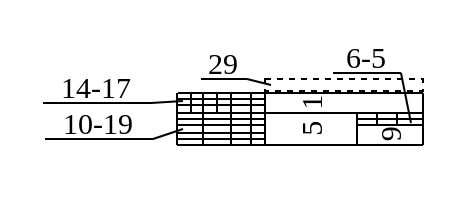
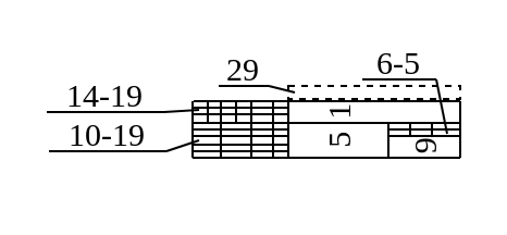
  <mxCell id="0" />
  <mxCell id="1" parent="0" />
  <mxCell id="2" value="" style="rounded=0;whiteSpace=wrap;html=1;fontSize=15;noLabel=1;fontColor=none;strokeColor=none;" vertex="1" parent="1"><mxGeometry x="99" y="24" width="24" height="18" as="geometry" /></mxCell>
  <mxCell id="3" value="" style="rounded=0;whiteSpace=wrap;html=1;fontSize=15;noLabel=1;fontColor=none;strokeColor=none;" parent="1" vertex="1"><mxGeometry x="20" y="37" width="52" height="34" as="geometry" /></mxCell>
  <mxCell id="4" value="" style="rounded=0;whiteSpace=wrap;html=1;fontSize=15;noLabel=1;fontColor=none;strokeColor=none;" parent="1" vertex="1"><mxGeometry x="169" y="22" width="28" height="22" as="geometry" /></mxCell>
  <mxCell id="5" value="" style="endArrow=none;html=1;fontSize=15;" parent="1" edge="1"><mxGeometry width="50" height="50" relative="1" as="geometry"><mxPoint x="88" y="72" as="sourcePoint" /><mxPoint x="88" y="46" as="targetPoint" /></mxGeometry></mxCell>
  <mxCell id="6" value="" style="endArrow=none;html=1;fontSize=15;" parent="1" edge="1"><mxGeometry width="50" height="50" relative="1" as="geometry"><mxPoint x="88" y="72" as="sourcePoint" /><mxPoint x="211" y="72" as="targetPoint" /></mxGeometry></mxCell>
  <mxCell id="7" value="" style="endArrow=none;html=1;fontSize=15;" parent="1" edge="1"><mxGeometry width="50" height="50" relative="1" as="geometry"><mxPoint x="211" y="72" as="sourcePoint" /><mxPoint x="211" y="46" as="targetPoint" /></mxGeometry></mxCell>
  <mxCell id="8" value="" style="endArrow=none;html=1;fontSize=15;" parent="1" edge="1"><mxGeometry width="50" height="50" relative="1" as="geometry"><mxPoint x="95" y="56" as="sourcePoint" /><mxPoint x="95" y="46" as="targetPoint" /></mxGeometry></mxCell>
  <mxCell id="9" value="" style="endArrow=none;html=1;fontSize=15;" parent="1" edge="1"><mxGeometry width="50" height="50" relative="1" as="geometry"><mxPoint x="101" y="71.67" as="sourcePoint" /><mxPoint x="101" y="46" as="targetPoint" /></mxGeometry></mxCell>
  <mxCell id="10" value="" style="endArrow=none;html=1;fontSize=15;" parent="1" edge="1"><mxGeometry width="50" height="50" relative="1" as="geometry"><mxPoint x="108" y="56" as="sourcePoint" /><mxPoint x="108" y="46" as="targetPoint" /></mxGeometry></mxCell>
  <mxCell id="11" value="" style="endArrow=none;html=1;fontSize=15;" parent="1" edge="1"><mxGeometry width="50" height="50" relative="1" as="geometry"><mxPoint x="115" y="71.67" as="sourcePoint" /><mxPoint x="115" y="46" as="targetPoint" /></mxGeometry></mxCell>
  <mxCell id="12" value="" style="endArrow=none;html=1;fontSize=15;" parent="1" edge="1"><mxGeometry width="50" height="50" relative="1" as="geometry"><mxPoint x="125" y="71.67" as="sourcePoint" /><mxPoint x="125" y="46" as="targetPoint" /></mxGeometry></mxCell>
  <mxCell id="13" value="" style="endArrow=none;html=1;fontSize=15;" parent="1" edge="1"><mxGeometry width="50" height="50" relative="1" as="geometry"><mxPoint x="132" y="71.67" as="sourcePoint" /><mxPoint x="132" y="46" as="targetPoint" /></mxGeometry></mxCell>
  <mxCell id="14" value="" style="endArrow=none;html=1;fontSize=15;" parent="1" edge="1"><mxGeometry width="50" height="50" relative="1" as="geometry"><mxPoint x="88" y="52" as="sourcePoint" /><mxPoint x="132" y="52" as="targetPoint" /></mxGeometry></mxCell>
  <mxCell id="15" value="" style="endArrow=none;html=1;fontSize=15;" parent="1" edge="1"><mxGeometry width="50" height="50" relative="1" as="geometry"><mxPoint x="88" y="62" as="sourcePoint" /><mxPoint x="132" y="62" as="targetPoint" /></mxGeometry></mxCell>
  <mxCell id="16" value="" style="endArrow=none;html=1;fontSize=15;" parent="1" edge="1"><mxGeometry width="50" height="50" relative="1" as="geometry"><mxPoint x="178" y="71.67" as="sourcePoint" /><mxPoint x="178" y="56" as="targetPoint" /></mxGeometry></mxCell>
  <mxCell id="17" value="" style="endArrow=none;html=1;fontSize=15;" parent="1" edge="1"><mxGeometry width="50" height="50" relative="1" as="geometry"><mxPoint x="188" y="61.67" as="sourcePoint" /><mxPoint x="188" y="56" as="targetPoint" /></mxGeometry></mxCell>
  <mxCell id="18" value="" style="endArrow=none;html=1;fontSize=15;" parent="1" edge="1"><mxGeometry width="50" height="50" relative="1" as="geometry"><mxPoint x="198" y="61.67" as="sourcePoint" /><mxPoint x="198" y="56" as="targetPoint" /></mxGeometry></mxCell>
  <mxCell id="19" value="" style="endArrow=none;html=1;fontSize=15;" parent="1" edge="1"><mxGeometry width="50" height="50" relative="1" as="geometry"><mxPoint x="88.54" y="46" as="sourcePoint" /><mxPoint x="211" y="46" as="targetPoint" /></mxGeometry></mxCell>
  <mxCell id="20" value="" style="endArrow=none;html=1;fontSize=15;" parent="1" edge="1"><mxGeometry width="50" height="50" relative="1" as="geometry"><mxPoint x="88" y="49" as="sourcePoint" /><mxPoint x="132" y="49" as="targetPoint" /></mxGeometry></mxCell>
  <mxCell id="21" value="" style="endArrow=none;html=1;fontSize=15;" parent="1" edge="1"><mxGeometry width="50" height="50" relative="1" as="geometry"><mxPoint x="88" y="56" as="sourcePoint" /><mxPoint x="211" y="56" as="targetPoint" /></mxGeometry></mxCell>
  <mxCell id="22" value="" style="endArrow=none;html=1;fontSize=15;" parent="1" edge="1"><mxGeometry width="50" height="50" relative="1" as="geometry"><mxPoint x="88" y="59" as="sourcePoint" /><mxPoint x="132" y="59" as="targetPoint" /></mxGeometry></mxCell>
  <mxCell id="23" value="" style="endArrow=none;html=1;fontSize=15;" parent="1" edge="1"><mxGeometry width="50" height="50" relative="1" as="geometry"><mxPoint x="88" y="66" as="sourcePoint" /><mxPoint x="132" y="66" as="targetPoint" /></mxGeometry></mxCell>
  <mxCell id="24" value="" style="endArrow=none;html=1;fontSize=15;" parent="1" edge="1"><mxGeometry width="50" height="50" relative="1" as="geometry"><mxPoint x="88" y="69" as="sourcePoint" /><mxPoint x="132" y="69" as="targetPoint" /></mxGeometry></mxCell>
  <mxCell id="25" value="&lt;font face=&quot;Verdana&quot; style=&quot;font-size: 15px;&quot;&gt;5&lt;/font&gt;" style="text;html=1;strokeColor=none;fillColor=none;align=center;verticalAlign=middle;whiteSpace=wrap;rounded=0;fontSize=15;rotation=-90;" parent="1" vertex="1"><mxGeometry x="148.13" y="42.38" width="14" height="43.25" as="geometry" /></mxCell>
  <mxCell id="26" value="&lt;font face=&quot;Verdana&quot; style=&quot;font-size: 15px;&quot;&gt;9&lt;/font&gt;" style="text;html=1;strokeColor=none;fillColor=none;align=center;verticalAlign=middle;whiteSpace=wrap;rounded=0;fontSize=15;rotation=-90;" parent="1" vertex="1"><mxGeometry x="189.75" y="50.21" width="9.39" height="33.37" as="geometry" /></mxCell>
- <mxCell id="27" value="&lt;font face=&quot;Verdana&quot; style=&quot;font-size: 15px;&quot;&gt;14-17&lt;/font&gt;" style="text;html=1;strokeColor=none;fillColor=none;align=center;verticalAlign=middle;whiteSpace=wrap;rounded=0;fontSize=15;" parent="1" vertex="1"><mxGeometry x="21" y="35" width="54" height="16" as="geometry" /></mxCell>
+ <mxCell id="27" value="&lt;font face=&quot;Verdana&quot; style=&quot;font-size: 15px;&quot;&gt;14-19&lt;/font&gt;" style="text;html=1;strokeColor=none;fillColor=none;align=center;verticalAlign=middle;whiteSpace=wrap;rounded=0;fontSize=15;" parent="1" vertex="1"><mxGeometry x="21" y="35" width="54" height="16" as="geometry" /></mxCell>
  <mxCell id="28" value="" style="endArrow=none;html=1;fontSize=15;entryX=0;entryY=1;entryDx=0;entryDy=0;exitX=1;exitY=1;exitDx=0;exitDy=0;" parent="1" source="27" target="27" edge="1"><mxGeometry width="50" height="50" relative="1" as="geometry"><mxPoint x="-26" y="44" as="sourcePoint" /><mxPoint x="24" y="-6" as="targetPoint" /></mxGeometry></mxCell>
  <mxCell id="29" value="" style="endArrow=none;html=1;fontSize=15;entryX=1;entryY=1;entryDx=0;entryDy=0;" parent="1" target="27" edge="1"><mxGeometry width="50" height="50" relative="1" as="geometry"><mxPoint x="91" y="50" as="sourcePoint" /><mxPoint x="67" y="47" as="targetPoint" /></mxGeometry></mxCell>
  <mxCell id="30" value="&lt;font face=&quot;Verdana&quot; style=&quot;font-size: 15px;&quot;&gt;10-19&lt;/font&gt;" style="text;html=1;strokeColor=none;fillColor=none;align=center;verticalAlign=middle;whiteSpace=wrap;rounded=0;fontSize=15;" parent="1" vertex="1"><mxGeometry x="22" y="53" width="54" height="16" as="geometry" /></mxCell>
  <mxCell id="31" value="" style="endArrow=none;html=1;fontSize=15;entryX=0;entryY=1;entryDx=0;entryDy=0;exitX=1;exitY=1;exitDx=0;exitDy=0;" parent="1" source="30" target="30" edge="1"><mxGeometry width="50" height="50" relative="1" as="geometry"><mxPoint x="-26" y="62.34" as="sourcePoint" /><mxPoint x="24" y="12.34" as="targetPoint" /></mxGeometry></mxCell>
  <mxCell id="32" value="" style="endArrow=none;html=1;fontSize=15;entryX=1;entryY=1;entryDx=0;entryDy=0;" parent="1" target="30" edge="1"><mxGeometry width="50" height="50" relative="1" as="geometry"><mxPoint x="91" y="64" as="sourcePoint" /><mxPoint x="67" y="65.34" as="targetPoint" /></mxGeometry></mxCell>
  <mxCell id="33" value="" style="endArrow=none;html=1;fontSize=15;" parent="1" edge="1"><mxGeometry width="50" height="50" relative="1" as="geometry"><mxPoint x="178" y="59" as="sourcePoint" /><mxPoint x="211" y="59" as="targetPoint" /></mxGeometry></mxCell>
  <mxCell id="34" value="&lt;font face=&quot;Verdana&quot; style=&quot;font-size: 15px;&quot;&gt;29&lt;/font&gt;" style="text;html=1;strokeColor=none;fillColor=none;align=center;verticalAlign=middle;whiteSpace=wrap;rounded=0;fontSize=15;" parent="1" vertex="1"><mxGeometry x="100" y="23" width="23" height="16" as="geometry" /></mxCell>
  <mxCell id="35" value="" style="endArrow=none;html=1;fontSize=15;entryX=0;entryY=1;entryDx=0;entryDy=0;exitX=1;exitY=1;exitDx=0;exitDy=0;" parent="1" source="34" target="34" edge="1"><mxGeometry width="50" height="50" relative="1" as="geometry"><mxPoint x="-10" y="8.67" as="sourcePoint" /><mxPoint x="40" y="-41.33" as="targetPoint" /></mxGeometry></mxCell>
  <mxCell id="36" value="" style="endArrow=none;html=1;fontSize=15;entryX=1;entryY=1;entryDx=0;entryDy=0;exitX=0.038;exitY=0.5;exitDx=0;exitDy=0;exitPerimeter=0;" parent="1" source="42" target="34" edge="1"><mxGeometry width="50" height="50" relative="1" as="geometry"><mxPoint x="167" y="30" as="sourcePoint" /><mxPoint x="105" y="1" as="targetPoint" /></mxGeometry></mxCell>
  <mxCell id="37" value="&lt;font face=&quot;Verdana&quot; style=&quot;font-size: 15px;&quot;&gt;1&lt;/font&gt;" style="text;html=1;strokeColor=none;fillColor=none;align=center;verticalAlign=middle;whiteSpace=wrap;rounded=0;fontSize=15;rotation=-90;" parent="1" vertex="1"><mxGeometry x="150.24" y="42.96" width="9.78" height="16" as="geometry" /></mxCell>
  <mxCell id="38" value="&lt;font face=&quot;Verdana&quot; style=&quot;font-size: 15px;&quot;&gt;6-5&lt;/font&gt;" style="text;html=1;strokeColor=none;fillColor=none;align=center;verticalAlign=middle;whiteSpace=wrap;rounded=0;fontSize=15;" parent="1" vertex="1"><mxGeometry x="166" y="20" width="34" height="16" as="geometry" /></mxCell>
  <mxCell id="39" value="" style="endArrow=none;html=1;fontSize=15;entryX=0;entryY=1;entryDx=0;entryDy=0;exitX=1;exitY=1;exitDx=0;exitDy=0;" parent="1" source="38" target="38" edge="1"><mxGeometry width="50" height="50" relative="1" as="geometry"><mxPoint x="147" y="-9.33" as="sourcePoint" /><mxPoint x="197" y="-59.33" as="targetPoint" /></mxGeometry></mxCell>
  <mxCell id="40" value="" style="endArrow=none;html=1;fontSize=15;entryX=1;entryY=1;entryDx=0;entryDy=0;" parent="1" target="38" edge="1"><mxGeometry width="50" height="50" relative="1" as="geometry"><mxPoint x="205" y="61" as="sourcePoint" /><mxPoint x="104" y="2.34" as="targetPoint" /></mxGeometry></mxCell>
  <mxCell id="41" value="" style="endArrow=none;html=1;fontSize=15;" parent="1" edge="1"><mxGeometry width="50" height="50" relative="1" as="geometry"><mxPoint x="178" y="62" as="sourcePoint" /><mxPoint x="211" y="62" as="targetPoint" /></mxGeometry></mxCell>
  <mxCell id="42" value="" style="rounded=0;whiteSpace=wrap;html=1;fillColor=none;dashed=1;fontSize=15;" parent="1" vertex="1"><mxGeometry x="132" y="39" width="79" height="6" as="geometry" /></mxCell>
